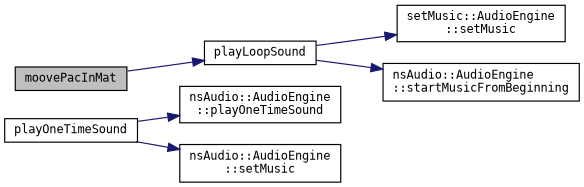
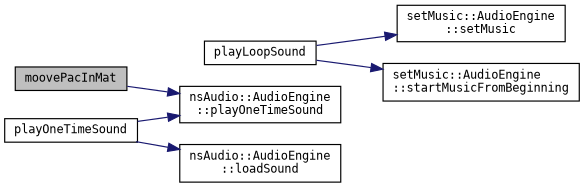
  digraph {
    fontname="DejaVu Sans Mono"
    rankdir=LR
    node [color=black fillcolor=white fontname="DejaVu Sans Mono" fontsize=10 shape=record style=filled]
    edge [color=midnightblue fontname="DejaVu Sans Mono" fontsize=10 labelfontname=Helvetica labelfontsize=10 style=solid]
    n1 [fillcolor=grey75 fontcolor=black height=0.2 label=moovePacInMat width=0.4]
    n2 [height=0.2 label=playLoopSound width=0.4]
    n3 [height=0.2 label="setMusic::AudioEngine\l::setMusic" width=0.4]
-   n4 [height=0.2 label="nsAudio::AudioEngine\l::startMusicFromBeginning" width=0.4]
+   n4 [height=0.2 label="setMusic::AudioEngine\l::startMusicFromBeginning" width=0.4]
    n5 [height=0.2 label=playOneTimeSound width=0.4]
-   n6 [height=0.2 label="nsAudio::AudioEngine\l::setMusic" width=0.4]
+   n6 [height=0.2 label="nsAudio::AudioEngine\l::loadSound" width=0.4]
    n7 [height=0.2 label="nsAudio::AudioEngine\l::playOneTimeSound" width=0.4]
-   n1 -> n2
+   n1 -> n7
    n2 -> n3
    n2 -> n4
    n5 -> n6
    n5 -> n7
  }
